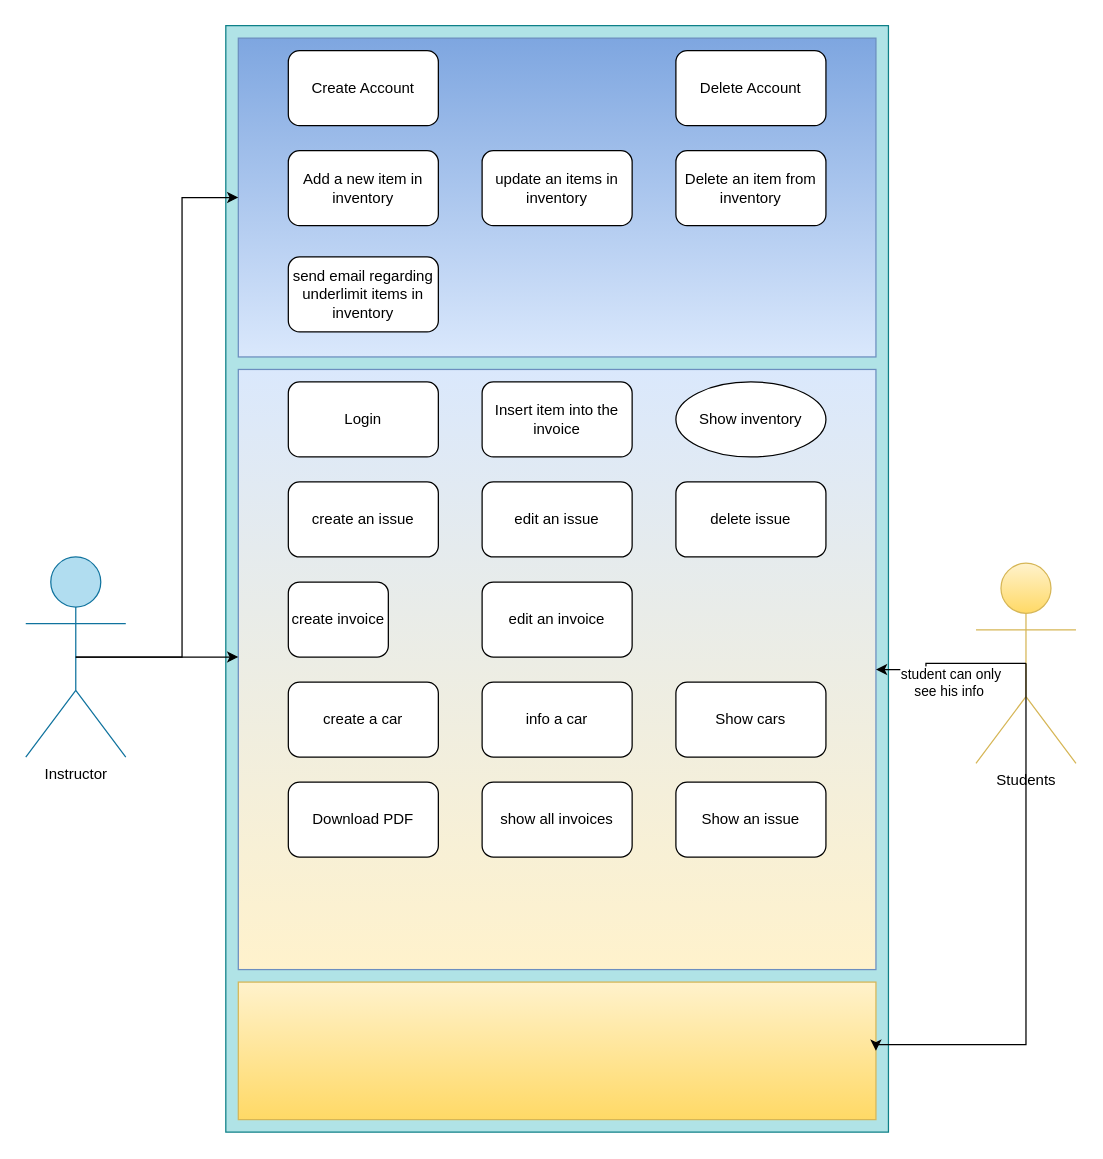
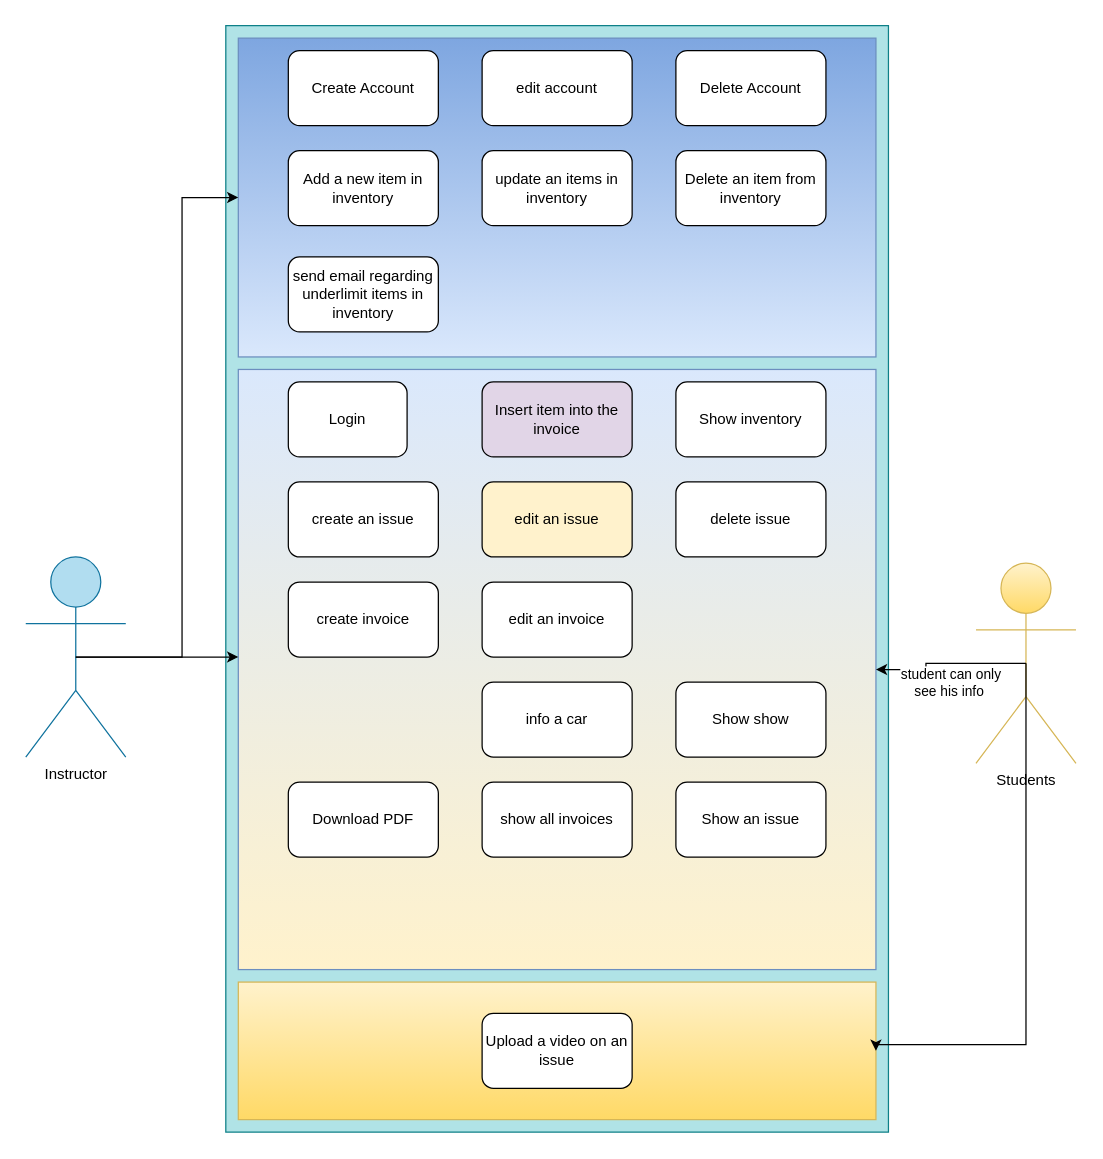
  <mxCell id="0" />
  <mxCell id="1" parent="0" />
  <mxCell id="2" value="Students" style="shape=umlActor;verticalLabelPosition=bottom;verticalAlign=top;html=1;fillColor=#fff2cc;strokeColor=#d6b656;gradientColor=#ffd966;" vertex="1" parent="1"><mxGeometry x="780" y="450" width="80" height="160" as="geometry" /></mxCell>
  <mxCell id="3" value="Instructor" style="shape=umlActor;verticalLabelPosition=bottom;verticalAlign=top;html=1;fillColor=#b1ddf0;strokeColor=#10739e;" vertex="1" parent="1"><mxGeometry y="445" width="80" height="160" as="geometry" x="20" /></mxCell>
  <mxCell id="4" value="&lt;span style=&quot;color: rgba(0, 0, 0, 0); font-family: monospace; font-size: 0px; text-align: start; text-wrap-mode: nowrap;&quot;&gt;%3CmxGraphModel%3E%3Croot%3E%3CmxCell%20id%3D%220%22%2F%3E%3CmxCell%20id%3D%221%22%20parent%3D%220%22%2F%3E%3CmxCell%20id%3D%222%22%20value%3D%22create%20an%20issue%22%20style%3D%22rounded%3D1%3BwhiteSpace%3Dwrap%3Bhtml%3D1%3B%22%20vertex%3D%221%22%20parent%3D%221%22%3E%3CmxGeometry%20x%3D%22170%22%20y%3D%22190%22%20width%3D%22120%22%20height%3D%2260%22%20as%3D%22geometry%22%2F%3E%3C%2FmxCell%3E%3C%2Froot%3E%3C%2FmxGraphModel%3E&lt;/span&gt;&lt;span style=&quot;color: rgba(0, 0, 0, 0); font-family: monospace; font-size: 0px; text-align: start; text-wrap-mode: nowrap;&quot;&gt;%3CmxGraphModel%3E%3Croot%3E%3CmxCell%20id%3D%220%22%2F%3E%3CmxCell%20id%3D%221%22%20parent%3D%220%22%2F%3E%3CmxCell%20id%3D%222%22%20value%3D%22create%20an%20issue%22%20style%3D%22rounded%3D1%3BwhiteSpace%3Dwrap%3Bhtml%3D1%3B%22%20vertex%3D%221%22%20parent%3D%221%22%3E%3CmxGeometry%20x%3D%22170%22%20y%3D%22190%22%20width%3D%22120%22%20height%3D%2260%22%20as%3D%22geometry%22%2F%3E%3C%2FmxCell%3E%3C%2Froot%3E%3C%2FmxGraphModel%3E&lt;/span&gt;" style="rounded=0;whiteSpace=wrap;html=1;fillColor=#b0e3e6;strokeColor=#0e8088;container=0;" vertex="1" parent="1"><mxGeometry x="180" y="20" width="530" height="885" as="geometry" /></mxCell>
  <mxCell id="5" value="" style="rounded=0;whiteSpace=wrap;html=1;fillColor=#dae8fc;gradientColor=#FFF2CC;strokeColor=#6c8ebf;container=0;" vertex="1" parent="1"><mxGeometry x="190" y="295" width="510" height="480" as="geometry" /></mxCell>
  <mxCell id="6" value="" style="rounded=0;whiteSpace=wrap;html=1;fillColor=#dae8fc;gradientColor=#7ea6e0;strokeColor=#6c8ebf;gradientDirection=north;container=0;" vertex="1" parent="1"><mxGeometry x="190" y="30" width="510" height="255" as="geometry" /></mxCell>
  <mxCell id="7" value="Create Account" style="rounded=1;whiteSpace=wrap;html=1;container=0;" vertex="1" parent="1"><mxGeometry x="230" y="40" width="120" height="60" as="geometry" /></mxCell>
  <mxCell id="8" value="Delete Account&lt;span style=&quot;color: rgba(0, 0, 0, 0); font-family: monospace; font-size: 0px; text-align: start; text-wrap-mode: nowrap;&quot;&gt;%3CmxGraphModel%3E%3Croot%3E%3CmxCell%20id%3D%220%22%2F%3E%3CmxCell%20id%3D%221%22%20parent%3D%220%22%2F%3E%3CmxCell%20id%3D%222%22%20value%3D%22Create%20Account%22%20style%3D%22rounded%3D1%3BwhiteSpace%3Dwrap%3Bhtml%3D1%3B%22%20vertex%3D%221%22%20parent%3D%221%22%3E%3CmxGeometry%20x%3D%22170%22%20y%3D%2210%22%20width%3D%22120%22%20height%3D%2260%22%20as%3D%22geometry%22%2F%3E%3C%2FmxCell%3E%3C%2Froot%3E%3C%2FmxGraphModel%3E&lt;/span&gt;" style="rounded=1;whiteSpace=wrap;html=1;container=0;" vertex="1" parent="1"><mxGeometry x="540" y="40" width="120" height="60" as="geometry" /></mxCell>
- <mxCell id="9" value="Login" style="rounded=1;whiteSpace=wrap;html=1;container=0;" vertex="1" parent="1"><mxGeometry x="230" y="305" width="120" height="60" as="geometry" /></mxCell>
+ <mxCell id="9" value="Login" style="rounded=1;whiteSpace=wrap;html=1;container=0;" vertex="1" parent="1"><mxGeometry x="230" y="305" width="95" height="60" as="geometry" /></mxCell>
  <mxCell id="10" value="Add a new item in inventory" style="rounded=1;whiteSpace=wrap;html=1;container=0;" vertex="1" parent="1"><mxGeometry x="230" y="120" width="120" height="60" as="geometry" /></mxCell>
- <mxCell id="11" value="Show inventory" style="ellipse;whiteSpace=wrap;html=1;container=0;" vertex="1" parent="1"><mxGeometry x="540" y="305" width="120" height="60" as="geometry" /></mxCell>
+ <mxCell id="11" value="Show inventory" style="rounded=1;whiteSpace=wrap;html=1;container=0;" vertex="1" parent="1"><mxGeometry x="540" y="305" width="120" height="60" as="geometry" /></mxCell>
  <mxCell id="12" value="Delete an item from inventory" style="rounded=1;whiteSpace=wrap;html=1;container=0;" vertex="1" parent="1"><mxGeometry x="540" y="120" width="120" height="60" as="geometry" /></mxCell>
  <mxCell id="13" value="create an issue" style="rounded=1;whiteSpace=wrap;html=1;container=0;" vertex="1" parent="1"><mxGeometry x="230" y="385" width="120" height="60" as="geometry" /></mxCell>
  <mxCell id="14" value="Show an issue" style="rounded=1;whiteSpace=wrap;html=1;container=0;" vertex="1" parent="1"><mxGeometry x="540" y="625" width="120" height="60" as="geometry" /></mxCell>
- <mxCell id="15" value="create a car" style="rounded=1;whiteSpace=wrap;html=1;container=0;" vertex="1" parent="1"><mxGeometry x="230" y="545" width="120" height="60" as="geometry" /></mxCell>
- <mxCell id="16" value="Show cars" style="rounded=1;whiteSpace=wrap;html=1;container=0;" vertex="1" parent="1"><mxGeometry x="540" y="545" width="120" height="60" as="geometry" /></mxCell>
- <mxCell id="17" value="create invoice" style="rounded=1;whiteSpace=wrap;html=1;container=0;" vertex="1" parent="1"><mxGeometry x="230" y="465" width="80" height="60" as="geometry" /></mxCell>
+ <mxCell id="16" value="Show show" style="rounded=1;whiteSpace=wrap;html=1;container=0;" vertex="1" parent="1"><mxGeometry x="540" y="545" width="120" height="60" as="geometry" /></mxCell>
+ <mxCell id="17" value="create invoice" style="rounded=1;whiteSpace=wrap;html=1;container=0;" vertex="1" parent="1"><mxGeometry x="230" y="465" width="120" height="60" as="geometry" /></mxCell>
  <mxCell id="18" value="delete issue" style="rounded=1;whiteSpace=wrap;html=1;container=0;" vertex="1" parent="1"><mxGeometry x="540" y="385" width="120" height="60" as="geometry" /></mxCell>
  <mxCell id="19" value="show all invoices" style="rounded=1;whiteSpace=wrap;html=1;container=0;" vertex="1" parent="1"><mxGeometry x="385" y="625" width="120" height="60" as="geometry" /></mxCell>
  <mxCell id="20" value="info a car" style="rounded=1;whiteSpace=wrap;html=1;container=0;" vertex="1" parent="1"><mxGeometry x="385" y="545" width="120" height="60" as="geometry" /></mxCell>
- <mxCell id="21" value="edit an issue" style="rounded=1;whiteSpace=wrap;html=1;container=0;" vertex="1" parent="1"><mxGeometry x="385" y="385" width="120" height="60" as="geometry" /></mxCell>
+ <mxCell id="21" value="edit an issue" style="rounded=1;whiteSpace=wrap;html=1;container=0;fillColor=#fff2cc;" vertex="1" parent="1"><mxGeometry x="385" y="385" width="120" height="60" as="geometry" /></mxCell>
  <mxCell id="22" value="edit an invoice" style="rounded=1;whiteSpace=wrap;html=1;container=0;" vertex="1" parent="1"><mxGeometry x="385" y="465" width="120" height="60" as="geometry" /></mxCell>
  <mxCell id="23" value="update an items in inventory" style="rounded=1;whiteSpace=wrap;html=1;container=0;" vertex="1" parent="1"><mxGeometry x="385" y="120" width="120" height="60" as="geometry" /></mxCell>
  <mxCell id="24" value="send email regarding underlimit items in inventory" style="rounded=1;whiteSpace=wrap;html=1;container=0;" vertex="1" parent="1"><mxGeometry x="230" y="205" width="120" height="60" as="geometry" /></mxCell>
+ <mxCell id="25" value="edit account" style="rounded=1;whiteSpace=wrap;html=1;container=0;" vertex="1" parent="1"><mxGeometry x="385" y="40" width="120" height="60" as="geometry" /></mxCell>
  <mxCell id="26" value="" style="rounded=0;whiteSpace=wrap;html=1;fillColor=#FFF2CC;gradientColor=#ffd966;strokeColor=#d6b656;container=0;" vertex="1" parent="1"><mxGeometry x="190" y="785" width="510" height="110" as="geometry" /></mxCell>
+ <mxCell id="27" value="Upload a video on an issue" style="rounded=1;whiteSpace=wrap;html=1;container=0;" vertex="1" parent="1"><mxGeometry x="385" y="810" width="120" height="60" as="geometry" /></mxCell>
  <mxCell id="28" style="edgeStyle=orthogonalEdgeStyle;rounded=0;orthogonalLoop=1;jettySize=auto;html=1;exitX=0.5;exitY=0.5;exitDx=0;exitDy=0;exitPerimeter=0;entryX=1;entryY=0.5;entryDx=0;entryDy=0;" edge="1" parent="1" source="2" target="26"><mxGeometry relative="1" as="geometry"><Array as="points"><mxPoint x="820" y="835" /></Array></mxGeometry></mxCell>
  <mxCell id="29" style="edgeStyle=orthogonalEdgeStyle;rounded=0;orthogonalLoop=1;jettySize=auto;html=1;exitX=0.5;exitY=0.5;exitDx=0;exitDy=0;exitPerimeter=0;entryX=1;entryY=0.5;entryDx=0;entryDy=0;" edge="1" parent="1" source="2" target="5"><mxGeometry relative="1" as="geometry"><mxPoint x="740" y="615" as="targetPoint" /></mxGeometry></mxCell>
  <mxCell id="30" value="student can only &lt;br&gt;see his info&amp;nbsp;" style="edgeLabel;html=1;align=center;verticalAlign=middle;resizable=0;points=[];" vertex="1" connectable="0" parent="29"><mxGeometry x="-0.321" relative="1" as="geometry"><mxPoint x="-19" y="15" as="offset" /></mxGeometry></mxCell>
  <mxCell id="31" style="edgeStyle=orthogonalEdgeStyle;rounded=0;orthogonalLoop=1;jettySize=auto;html=1;exitX=0.5;exitY=0.5;exitDx=0;exitDy=0;exitPerimeter=0;" edge="1" parent="1" source="3" target="5"><mxGeometry relative="1" as="geometry"><Array as="points"><mxPoint x="60" y="525" /></Array></mxGeometry></mxCell>
  <mxCell id="32" style="edgeStyle=orthogonalEdgeStyle;rounded=0;orthogonalLoop=1;jettySize=auto;html=1;exitX=0.5;exitY=0.5;exitDx=0;exitDy=0;exitPerimeter=0;entryX=0;entryY=0.5;entryDx=0;entryDy=0;" edge="1" parent="1" source="3" target="6"><mxGeometry relative="1" as="geometry"><mxPoint x="170" y="315" as="targetPoint" /></mxGeometry></mxCell>
  <mxCell id="33" value="Download PDF" style="rounded=1;whiteSpace=wrap;html=1;container=0;" vertex="1" parent="1"><mxGeometry x="230" y="625" width="120" height="60" as="geometry" /></mxCell>
- <mxCell id="34" value="Insert item into the invoice" style="rounded=1;whiteSpace=wrap;html=1;container=0;" vertex="1" parent="1"><mxGeometry x="385" y="305" width="120" height="60" as="geometry" /></mxCell>
+ <mxCell id="34" value="Insert item into the invoice" style="rounded=1;whiteSpace=wrap;html=1;container=0;fillColor=#e1d5e7;" vertex="1" parent="1"><mxGeometry x="385" y="305" width="120" height="60" as="geometry" /></mxCell>
